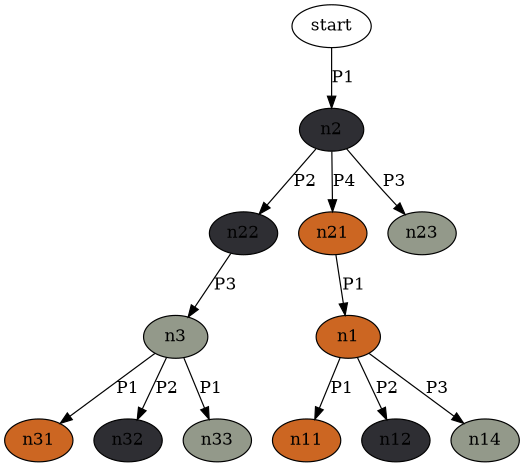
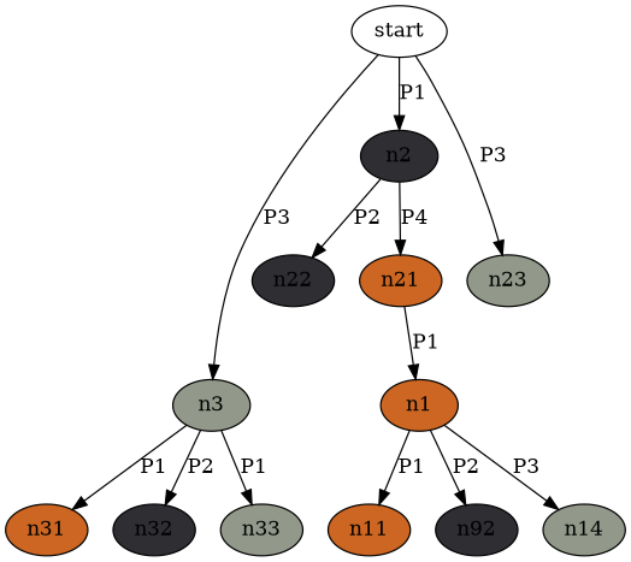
  digraph {
    node [fillcolor="#2e 2e 33" style=filled]
    n [label=start fillcolor="" style=""]
    n2
    n3 [fillcolor="#93 99 8a"]
    n1 [fillcolor="#cc 66 22"]
    n11 [fillcolor="#cc 66 22"]
-   n12
+   n12 [label=n92]
    n13 [fillcolor="#93 99 8a" label=n14]
    n21 [fillcolor="#cc 66 22"]
    n22
    n23 [fillcolor="#93 99 8a"]
    n31 [fillcolor="#cc 66 22"]
    n32
    n33 [fillcolor="#93 99 8a"]
    n -> n2 [label=P1]
-   n22 -> n3 [label=P3]
+   n -> n3 [label=P3]
    n2 -> n21 [label=P4]
    n2 -> n22 [label=P2]
-   n2 -> n23 [label=P3]
+   n -> n23 [label=P3]
    n3 -> n31 [label=P1]
    n3 -> n32 [label=P2]
    n3 -> n33 [label=P1]
    n1 -> n11 [label=P1]
    n1 -> n12 [label=P2]
    n1 -> n13 [label=P3]
    n21 -> n1 [label=P1]
  }
